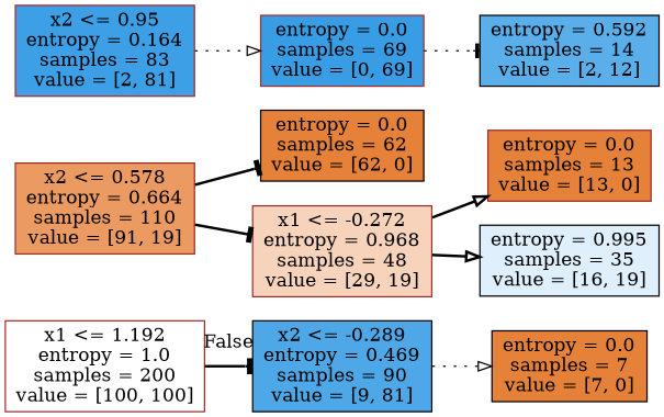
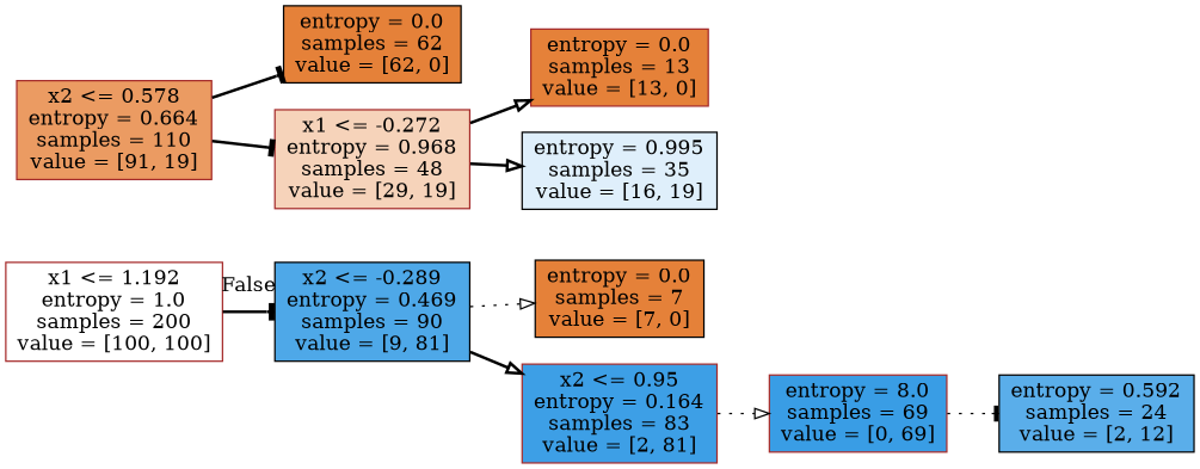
  digraph {
    rankdir=LR
    node [color=brown fillcolor="#e58139ff" shape=box style=filled]
    edge [arrowhead=onormal style=bold]
    n1 [fillcolor="#e5813900" label="x1 <= 1.192\nentropy = 1.0\nsamples = 200\nvalue = [100, 100]"]
    n2 [color=black fillcolor="#399de5e3" label="x2 <= -0.289\nentropy = 0.469\nsamples = 90\nvalue = [9, 81]"]
    n3 [fillcolor="#e58139ca" label="x2 <= 0.578\nentropy = 0.664\nsamples = 110\nvalue = [91, 19]"]
    n4 [color=black label="entropy = 0.0\nsamples = 62\nvalue = [62, 0]"]
    n5 [fillcolor="#e5813958" label="x1 <= -0.272\nentropy = 0.968\nsamples = 48\nvalue = [29, 19]"]
    n6 [color=black label="entropy = 0.0\nsamples = 7\nvalue = [7, 0]"]
    n7 [fillcolor="#399de5f9" label="x2 <= 0.95\nentropy = 0.164\nsamples = 83\nvalue = [2, 81]"]
    n8 [label="entropy = 0.0\nsamples = 13\nvalue = [13, 0]"]
    n9 [color=black fillcolor="#399de528" label="entropy = 0.995\nsamples = 35\nvalue = [16, 19]"]
-   n10 [fillcolor="#399de5ff" label="entropy = 0.0\nsamples = 69\nvalue = [0, 69]"]
-   n11 [color=black fillcolor="#399de5d4" label="entropy = 0.592\nsamples = 14\nvalue = [2, 12]"]
+   n10 [fillcolor="#399de5ff" label="entropy = 8.0\nsamples = 69\nvalue = [0, 69]"]
+   n11 [color=black fillcolor="#399de5d4" label="entropy = 0.592\nsamples = 24\nvalue = [2, 12]"]
    n1 -> n2 [arrowhead=tee headlabel=False labelangle=-45 labeldistance=2.5]
    n2 -> n6 [style=dotted]
+   n2 -> n7
    n3 -> n4 [arrowhead=tee]
    n3 -> n5 [arrowhead=tee]
    n5 -> n8
    n5 -> n9
    n7 -> n10 [style=dotted]
    n10 -> n11 [arrowhead=tee style=dotted]
  }
